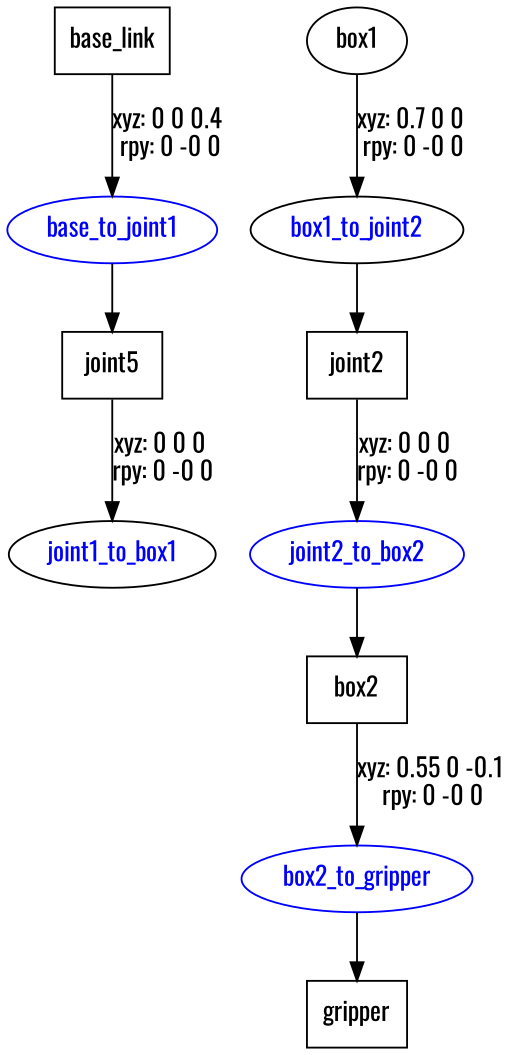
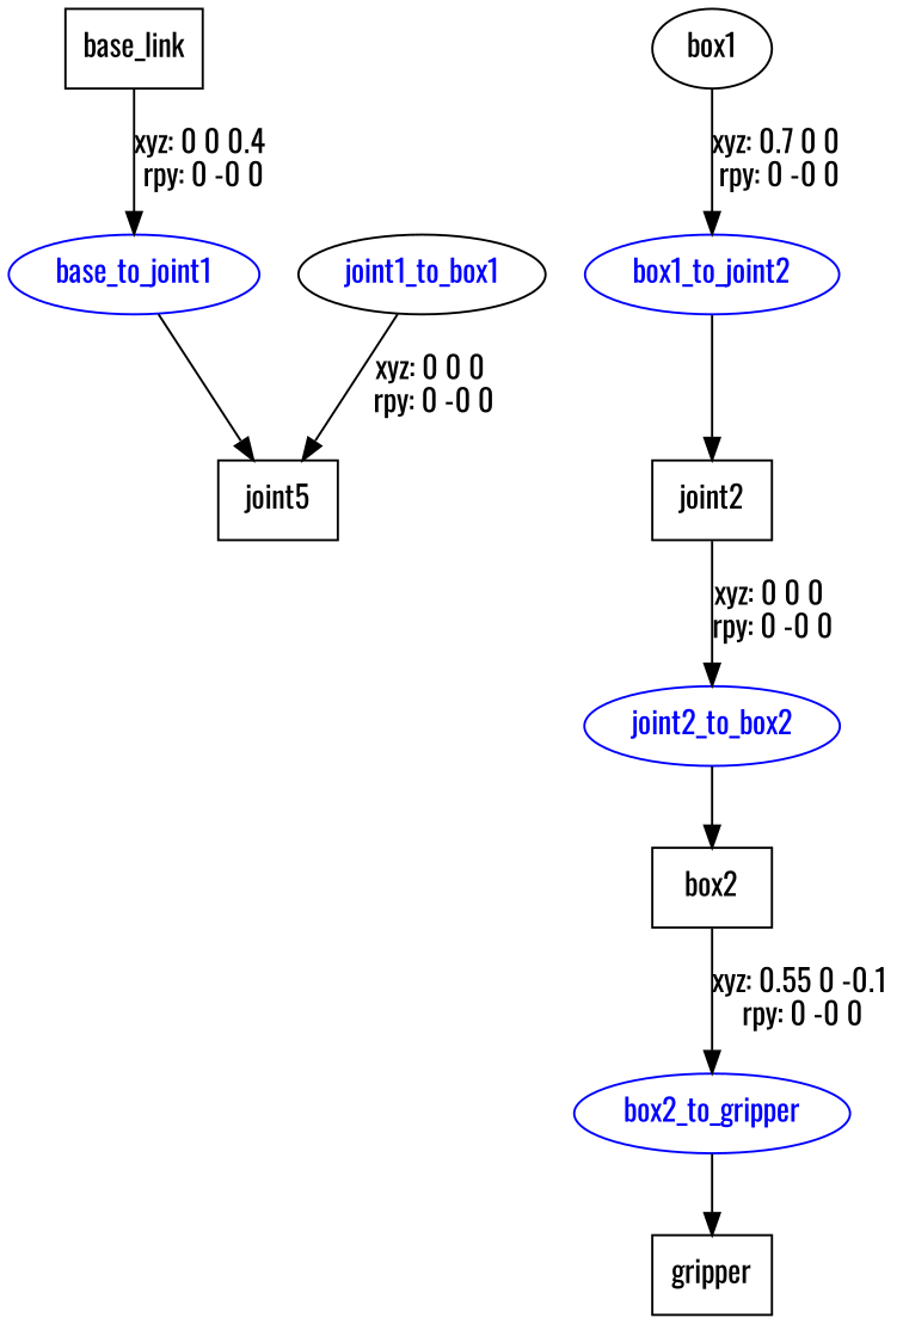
  digraph {
    fontname=Oswald
    node [fontname=Oswald shape=ellipse]
    edge [fontname=Oswald]
    n1 [label=base_link shape=box]
    base_to_joint1 [color=blue fontcolor=blue]
    n3 [label=joint5 shape=box]
    joint1_to_box1 [color=black fontcolor=blue]
    n5 [label=box1]
-   box1_to_joint2 [color=black fontcolor=blue]
+   box1_to_joint2 [color=blue fontcolor=blue]
    n7 [label=joint2 shape=box]
    joint2_to_box2 [color=blue fontcolor=blue]
    n9 [label=box2 shape=box]
    box2_to_gripper [color=blue fontcolor=blue]
    n11 [label=gripper shape=box]
    n1 -> base_to_joint1 [label="xyz: 0 0 0.4 \nrpy: 0 -0 0"]
    base_to_joint1 -> n3
-   n3 -> joint1_to_box1 [label="xyz: 0 0 0 \nrpy: 0 -0 0"]
+   joint1_to_box1 -> n3 [label="xyz: 0 0 0 \nrpy: 0 -0 0"]
    n5 -> box1_to_joint2 [label="xyz: 0.7 0 0 \nrpy: 0 -0 0"]
    box1_to_joint2 -> n7
    n7 -> joint2_to_box2 [label="xyz: 0 0 0 \nrpy: 0 -0 0"]
    joint2_to_box2 -> n9
    n9 -> box2_to_gripper [label="xyz: 0.55 0 -0.1 \nrpy: 0 -0 0"]
    box2_to_gripper -> n11
  }
